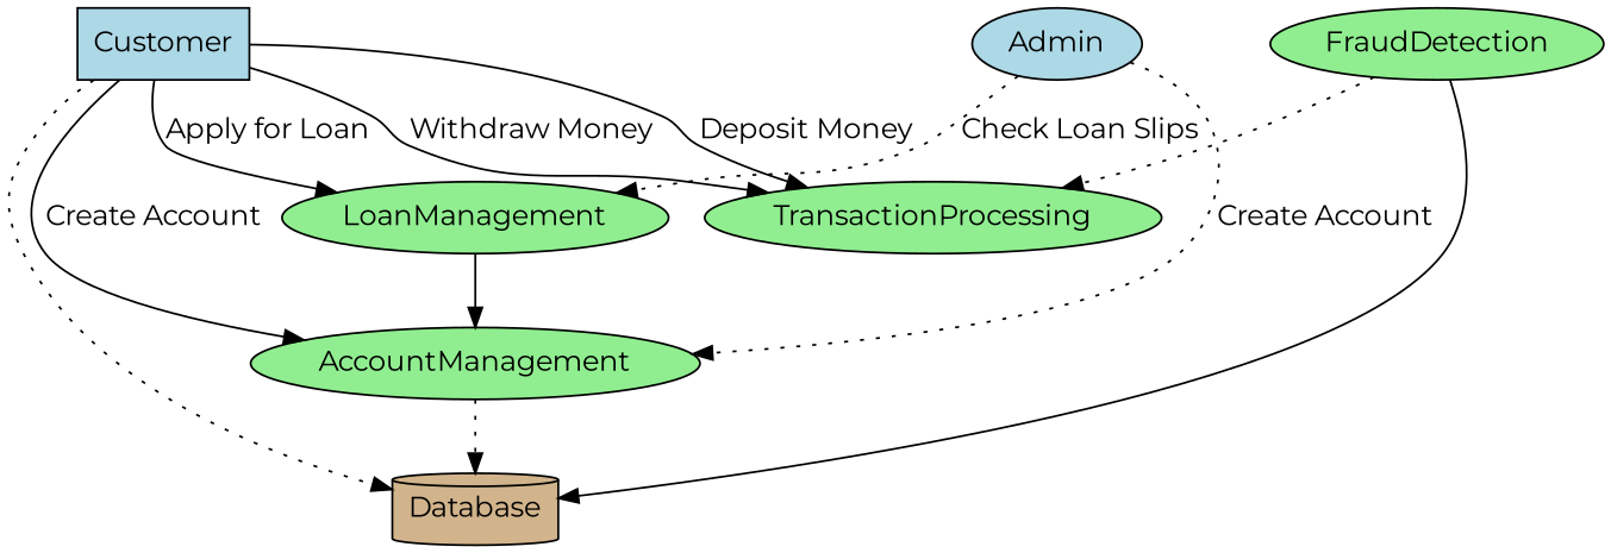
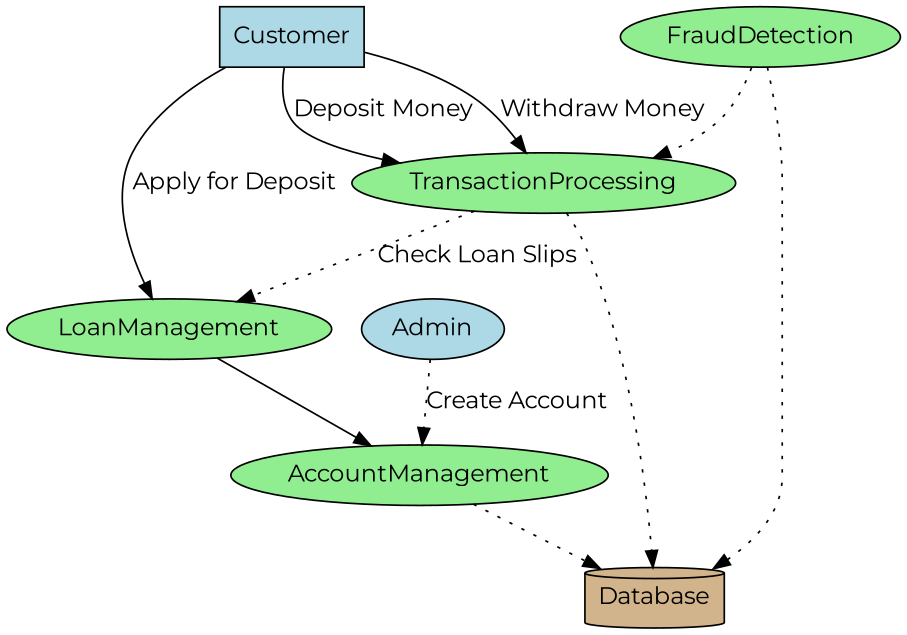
  digraph {
    fontname=Montserrat
    node [fillcolor=lightgreen fontname=Montserrat shape=ellipse style=filled]
    edge [fontname=Montserrat style=solid]
    Customer [fillcolor=lightblue shape=rectangle]
    AccountManagement
    LoanManagement
    TransactionProcessing
    Database [fillcolor=tan shape=cylinder]
    Admin [fillcolor=lightblue]
    FraudDetection
-   Customer -> AccountManagement [label="Create Account"]
-   Customer -> LoanManagement [label="Apply for Loan"]
+   Customer -> LoanManagement [label="Apply for Deposit"]
    Customer -> TransactionProcessing [label="Deposit Money"]
    Customer -> TransactionProcessing [label="Withdraw Money"]
    AccountManagement -> Database [style=dotted]
    LoanManagement -> AccountManagement
-   Customer -> Database [style=dotted]
+   TransactionProcessing -> Database [style=dotted]
    Admin -> AccountManagement [label="Create Account" style=dotted]
-   Admin -> LoanManagement [label="Check Loan Slips" style=dotted]
+   TransactionProcessing -> LoanManagement [label="Check Loan Slips" style=dotted]
    FraudDetection -> TransactionProcessing [style=dotted]
-   FraudDetection -> Database
+   FraudDetection -> Database [style=dotted]
  }
